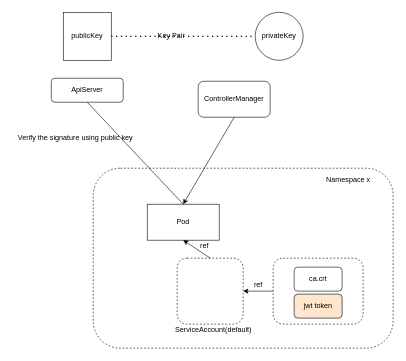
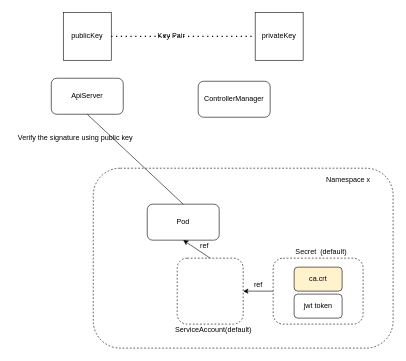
  <mxCell id="0" />
  <mxCell id="1" parent="0" />
  <mxCell id="2" value="" style="rounded=1;whiteSpace=wrap;html=1;dashed=1;" vertex="1" parent="1"><mxGeometry x="155" y="280" width="500" height="300" as="geometry" /></mxCell>
  <mxCell id="3" value="" style="rounded=1;whiteSpace=wrap;html=1;dashed=1;" vertex="1" parent="1"><mxGeometry x="295" y="430" width="110" height="110" as="geometry" /></mxCell>
  <mxCell id="4" value="" style="rounded=1;whiteSpace=wrap;html=1;dashed=1;" vertex="1" parent="1"><mxGeometry x="455" y="430" width="150" height="110" as="geometry" /></mxCell>
- <mxCell id="5" value="ApiServer" style="rounded=1;whiteSpace=wrap;html=1;" vertex="1" parent="1"><mxGeometry x="85" y="130" width="120" height="40" as="geometry" /></mxCell>
+ <mxCell id="5" value="ApiServer" style="rounded=1;whiteSpace=wrap;html=1;" vertex="1" parent="1"><mxGeometry x="85" y="130" width="120" height="60" as="geometry" /></mxCell>
  <mxCell id="6" value="ControllerManager" style="rounded=1;whiteSpace=wrap;html=1;" vertex="1" parent="1"><mxGeometry x="330" y="135" width="120" height="60" as="geometry" /></mxCell>
  <mxCell id="7" value="publicKey" style="whiteSpace=wrap;html=1;aspect=fixed;" vertex="1" parent="1"><mxGeometry x="105" y="20" width="80" height="80" as="geometry" /></mxCell>
- <mxCell id="8" value="privateKey" style="ellipse;whiteSpace=wrap;html=1;aspect=fixed;" vertex="1" parent="1"><mxGeometry x="425" y="20" width="80" height="80" as="geometry" /></mxCell>
- <mxCell id="9" value="Pod" style="whiteSpace=wrap;html=1;rounded=0;" vertex="1" parent="1"><mxGeometry x="245" y="340" width="120" height="60" as="geometry" /></mxCell>
- <mxCell id="10" value="" style="endArrow=classic;html=1;rounded=0;exitX=0.5;exitY=1;exitDx=0;exitDy=0;entryX=0.5;entryY=0;entryDx=0;entryDy=0;" edge="1" parent="1" source="6" target="9"><mxGeometry width="50" height="50" relative="1" as="geometry"><mxPoint x="375" y="230" as="sourcePoint" /><mxPoint x="425" y="180" as="targetPoint" /></mxGeometry></mxCell>
+ <mxCell id="8" value="privateKey" style="whiteSpace=wrap;html=1;aspect=fixed;" vertex="1" parent="1"><mxGeometry x="425" y="20" width="80" height="80" as="geometry" /></mxCell>
+ <mxCell id="9" value="Pod" style="rounded=1;whiteSpace=wrap;html=1;" vertex="1" parent="1"><mxGeometry x="245" y="340" width="120" height="60" as="geometry" /></mxCell>
  <mxCell id="11" value="Namespace x" style="text;html=1;align=center;verticalAlign=middle;resizable=0;points=[];autosize=1;strokeColor=none;fillColor=none;" vertex="1" parent="1"><mxGeometry x="535" y="290" width="90" height="20" as="geometry" /></mxCell>
- <mxCell id="12" value="jwt token" style="rounded=1;whiteSpace=wrap;html=1;fillColor=#ffe6cc;" vertex="1" parent="1"><mxGeometry x="490" y="490" width="80" height="40" as="geometry" /></mxCell>
+ <mxCell id="12" value="jwt token" style="rounded=1;whiteSpace=wrap;html=1;" vertex="1" parent="1"><mxGeometry x="490" y="490" width="80" height="40" as="geometry" /></mxCell>
+ <mxCell id="13" value="&amp;nbsp;Secret&amp;nbsp; (default)" style="text;html=1;align=center;verticalAlign=middle;resizable=0;points=[];autosize=1;strokeColor=none;fillColor=none;" vertex="1" parent="1"><mxGeometry x="483.33" y="410" width="100" height="20" as="geometry" /></mxCell>
  <mxCell id="14" value="ServiceAccount(default)" style="text;html=1;align=center;verticalAlign=middle;resizable=0;points=[];autosize=1;strokeColor=none;fillColor=none;" vertex="1" parent="1"><mxGeometry x="285" y="540" width="140" height="20" as="geometry" /></mxCell>
  <mxCell id="15" value="" style="endArrow=classic;html=1;rounded=0;exitX=0.5;exitY=0;exitDx=0;exitDy=0;entryX=0.5;entryY=1;entryDx=0;entryDy=0;" edge="1" parent="1" source="3" target="9"><mxGeometry width="50" height="50" relative="1" as="geometry"><mxPoint x="375" y="310" as="sourcePoint" /><mxPoint x="425" y="260" as="targetPoint" /></mxGeometry></mxCell>
- <mxCell id="16" value="ca.crt" style="rounded=1;whiteSpace=wrap;html=1;" vertex="1" parent="1"><mxGeometry x="490" y="445" width="80" height="40" as="geometry" /></mxCell>
+ <mxCell id="16" value="ca.crt" style="rounded=1;whiteSpace=wrap;html=1;fillColor=#fff2cc;" vertex="1" parent="1"><mxGeometry x="490" y="445" width="80" height="40" as="geometry" /></mxCell>
  <mxCell id="17" value="" style="endArrow=classic;html=1;rounded=0;exitX=0;exitY=0.5;exitDx=0;exitDy=0;entryX=1;entryY=0.5;entryDx=0;entryDy=0;" edge="1" parent="1" source="4" target="3"><mxGeometry width="50" height="50" relative="1" as="geometry"><mxPoint x="360" y="440" as="sourcePoint" /><mxPoint x="315" y="410" as="targetPoint" /></mxGeometry></mxCell>
  <mxCell id="18" value="ref" style="text;html=1;align=center;verticalAlign=middle;resizable=0;points=[];autosize=1;strokeColor=none;fillColor=none;" vertex="1" parent="1"><mxGeometry x="415" y="465" width="30" height="20" as="geometry" /></mxCell>
  <mxCell id="19" value="ref" style="text;html=1;align=center;verticalAlign=middle;resizable=0;points=[];autosize=1;strokeColor=none;fillColor=none;" vertex="1" parent="1"><mxGeometry x="325" y="400" width="30" height="20" as="geometry" /></mxCell>
  <mxCell id="20" value="" style="endArrow=none;html=1;rounded=0;exitX=0.5;exitY=0;exitDx=0;exitDy=0;entryX=0.5;entryY=1;entryDx=0;entryDy=0;" edge="1" parent="1" source="9" target="5"><mxGeometry width="50" height="50" relative="1" as="geometry"><mxPoint x="445" y="370" as="sourcePoint" /><mxPoint x="495" y="320" as="targetPoint" /></mxGeometry></mxCell>
  <mxCell id="21" value="" style="endArrow=none;dashed=1;html=1;dashPattern=1 3;strokeWidth=2;rounded=0;entryX=0;entryY=0.5;entryDx=0;entryDy=0;" edge="1" parent="1" target="8"><mxGeometry width="50" height="50" relative="1" as="geometry"><mxPoint x="185" y="60" as="sourcePoint" /><mxPoint x="235" as="targetPoint" y="10" /></mxGeometry></mxCell>
  <mxCell id="22" value="Key Pair" style="text;html=1;align=center;verticalAlign=middle;resizable=0;points=[];autosize=1;strokeColor=none;fillColor=none;" vertex="1" parent="1"><mxGeometry x="255" y="50" width="60" height="20" as="geometry" /></mxCell>
  <mxCell id="23" value="Verify the signature using public key" style="text;html=1;align=center;verticalAlign=middle;resizable=0;points=[];autosize=1;strokeColor=none;fillColor=none;" vertex="1" parent="1"><mxGeometry x="20" y="220" width="210" height="20" as="geometry" /></mxCell>
